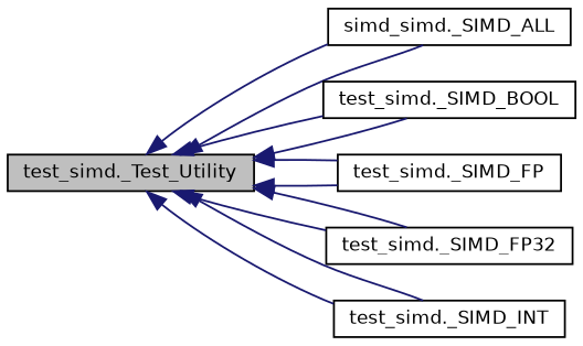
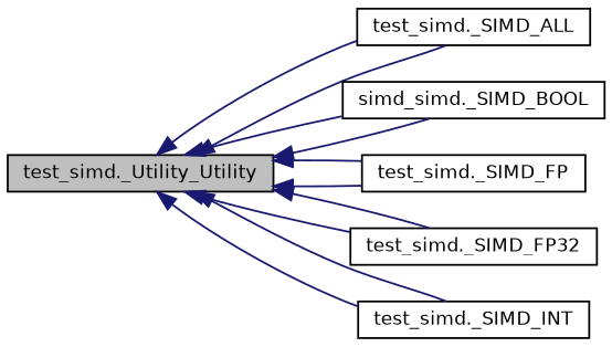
  digraph {
    rankdir=LR
    node [color=black fillcolor=white fontname=Helvetica fontsize=10 shape=record style=filled]
    edge [color=midnightblue dir=back fontname=Helvetica fontsize=10 labelfontname=Helvetica labelfontsize=10 style=solid]
-   n1 [fillcolor=grey75 fontcolor=black height=0.2 label="test_simd._Test_Utility" width=0.4]
-   n2 [height=0.2 label="simd_simd._SIMD_ALL" width=0.4]
-   n3 [height=0.2 label="test_simd._SIMD_BOOL" width=0.4]
+   n1 [fillcolor=grey75 fontcolor=black height=0.2 label="test_simd._Utility_Utility" width=0.4]
+   n2 [height=0.2 label="test_simd._SIMD_ALL" width=0.4]
+   n3 [height=0.2 label="simd_simd._SIMD_BOOL" width=0.4]
    n4 [height=0.2 label="test_simd._SIMD_FP" width=0.4]
    n5 [height=0.2 label="test_simd._SIMD_FP32" width=0.4]
    n6 [height=0.2 label="test_simd._SIMD_INT" width=0.4]
    n1 -> n2
    n1 -> n2
    n1 -> n3
    n1 -> n3
    n1 -> n4
    n1 -> n4
    n1 -> n5
    n1 -> n5
    n1 -> n6
    n1 -> n6
  }
